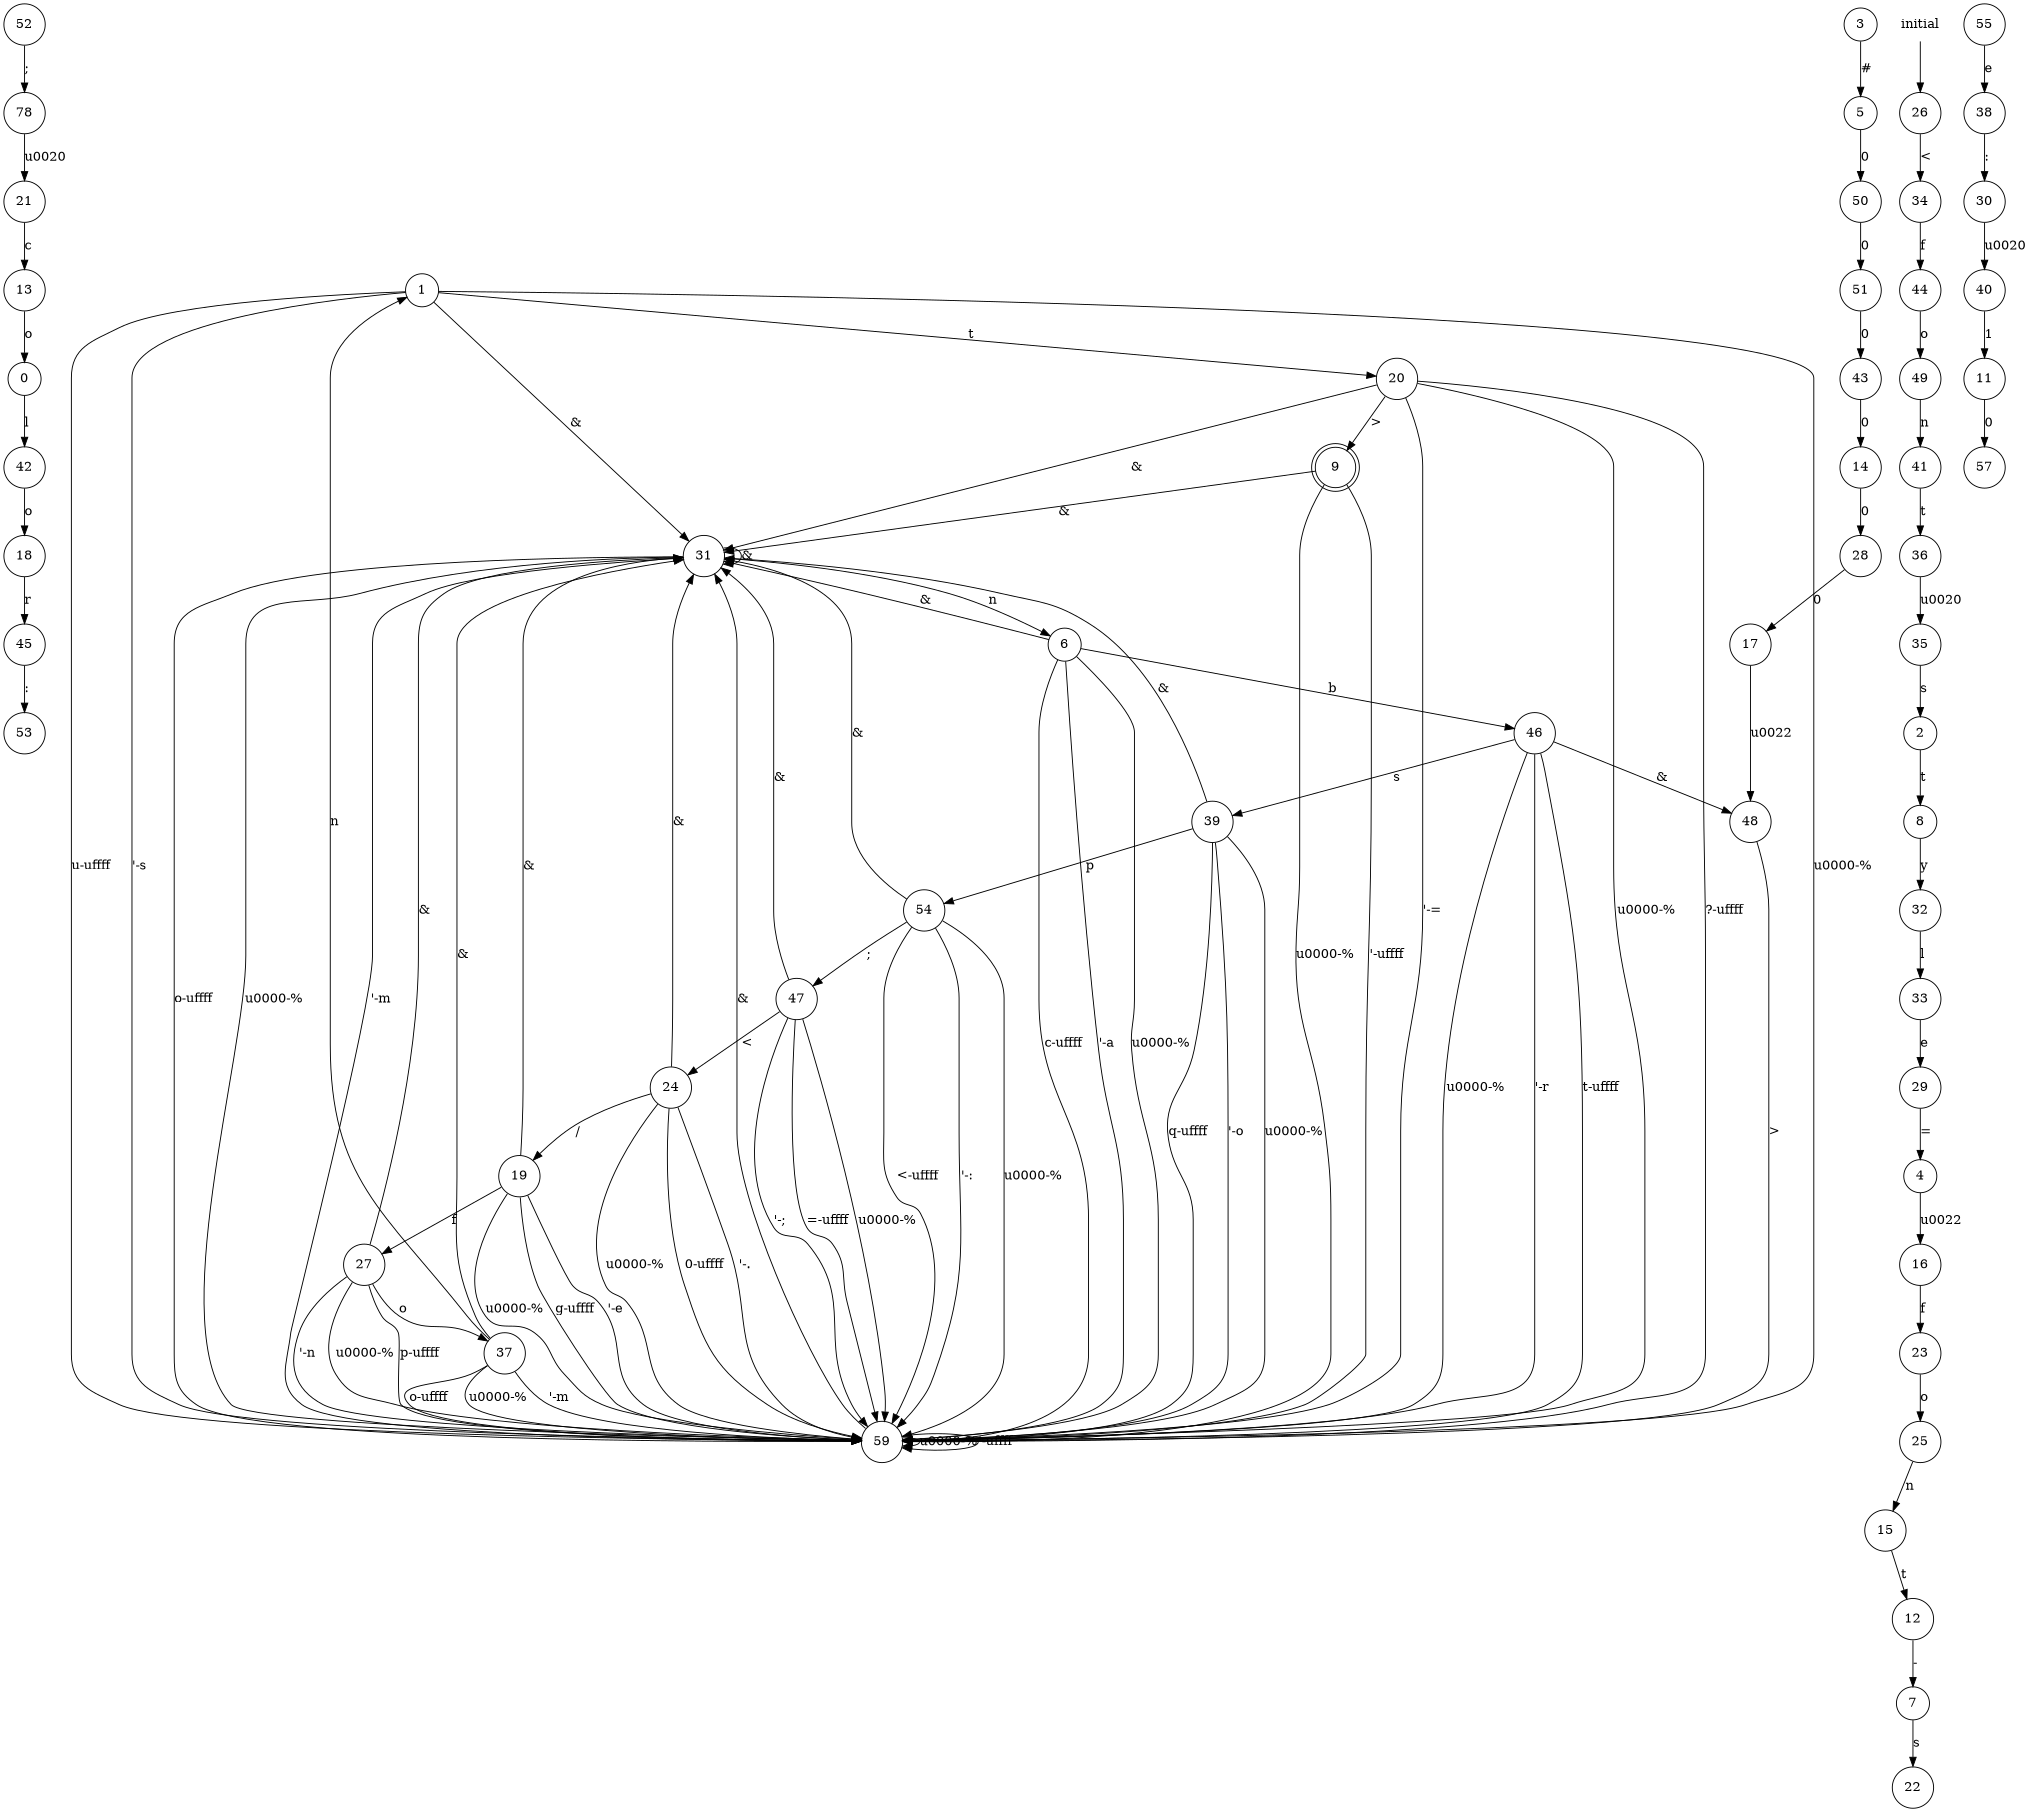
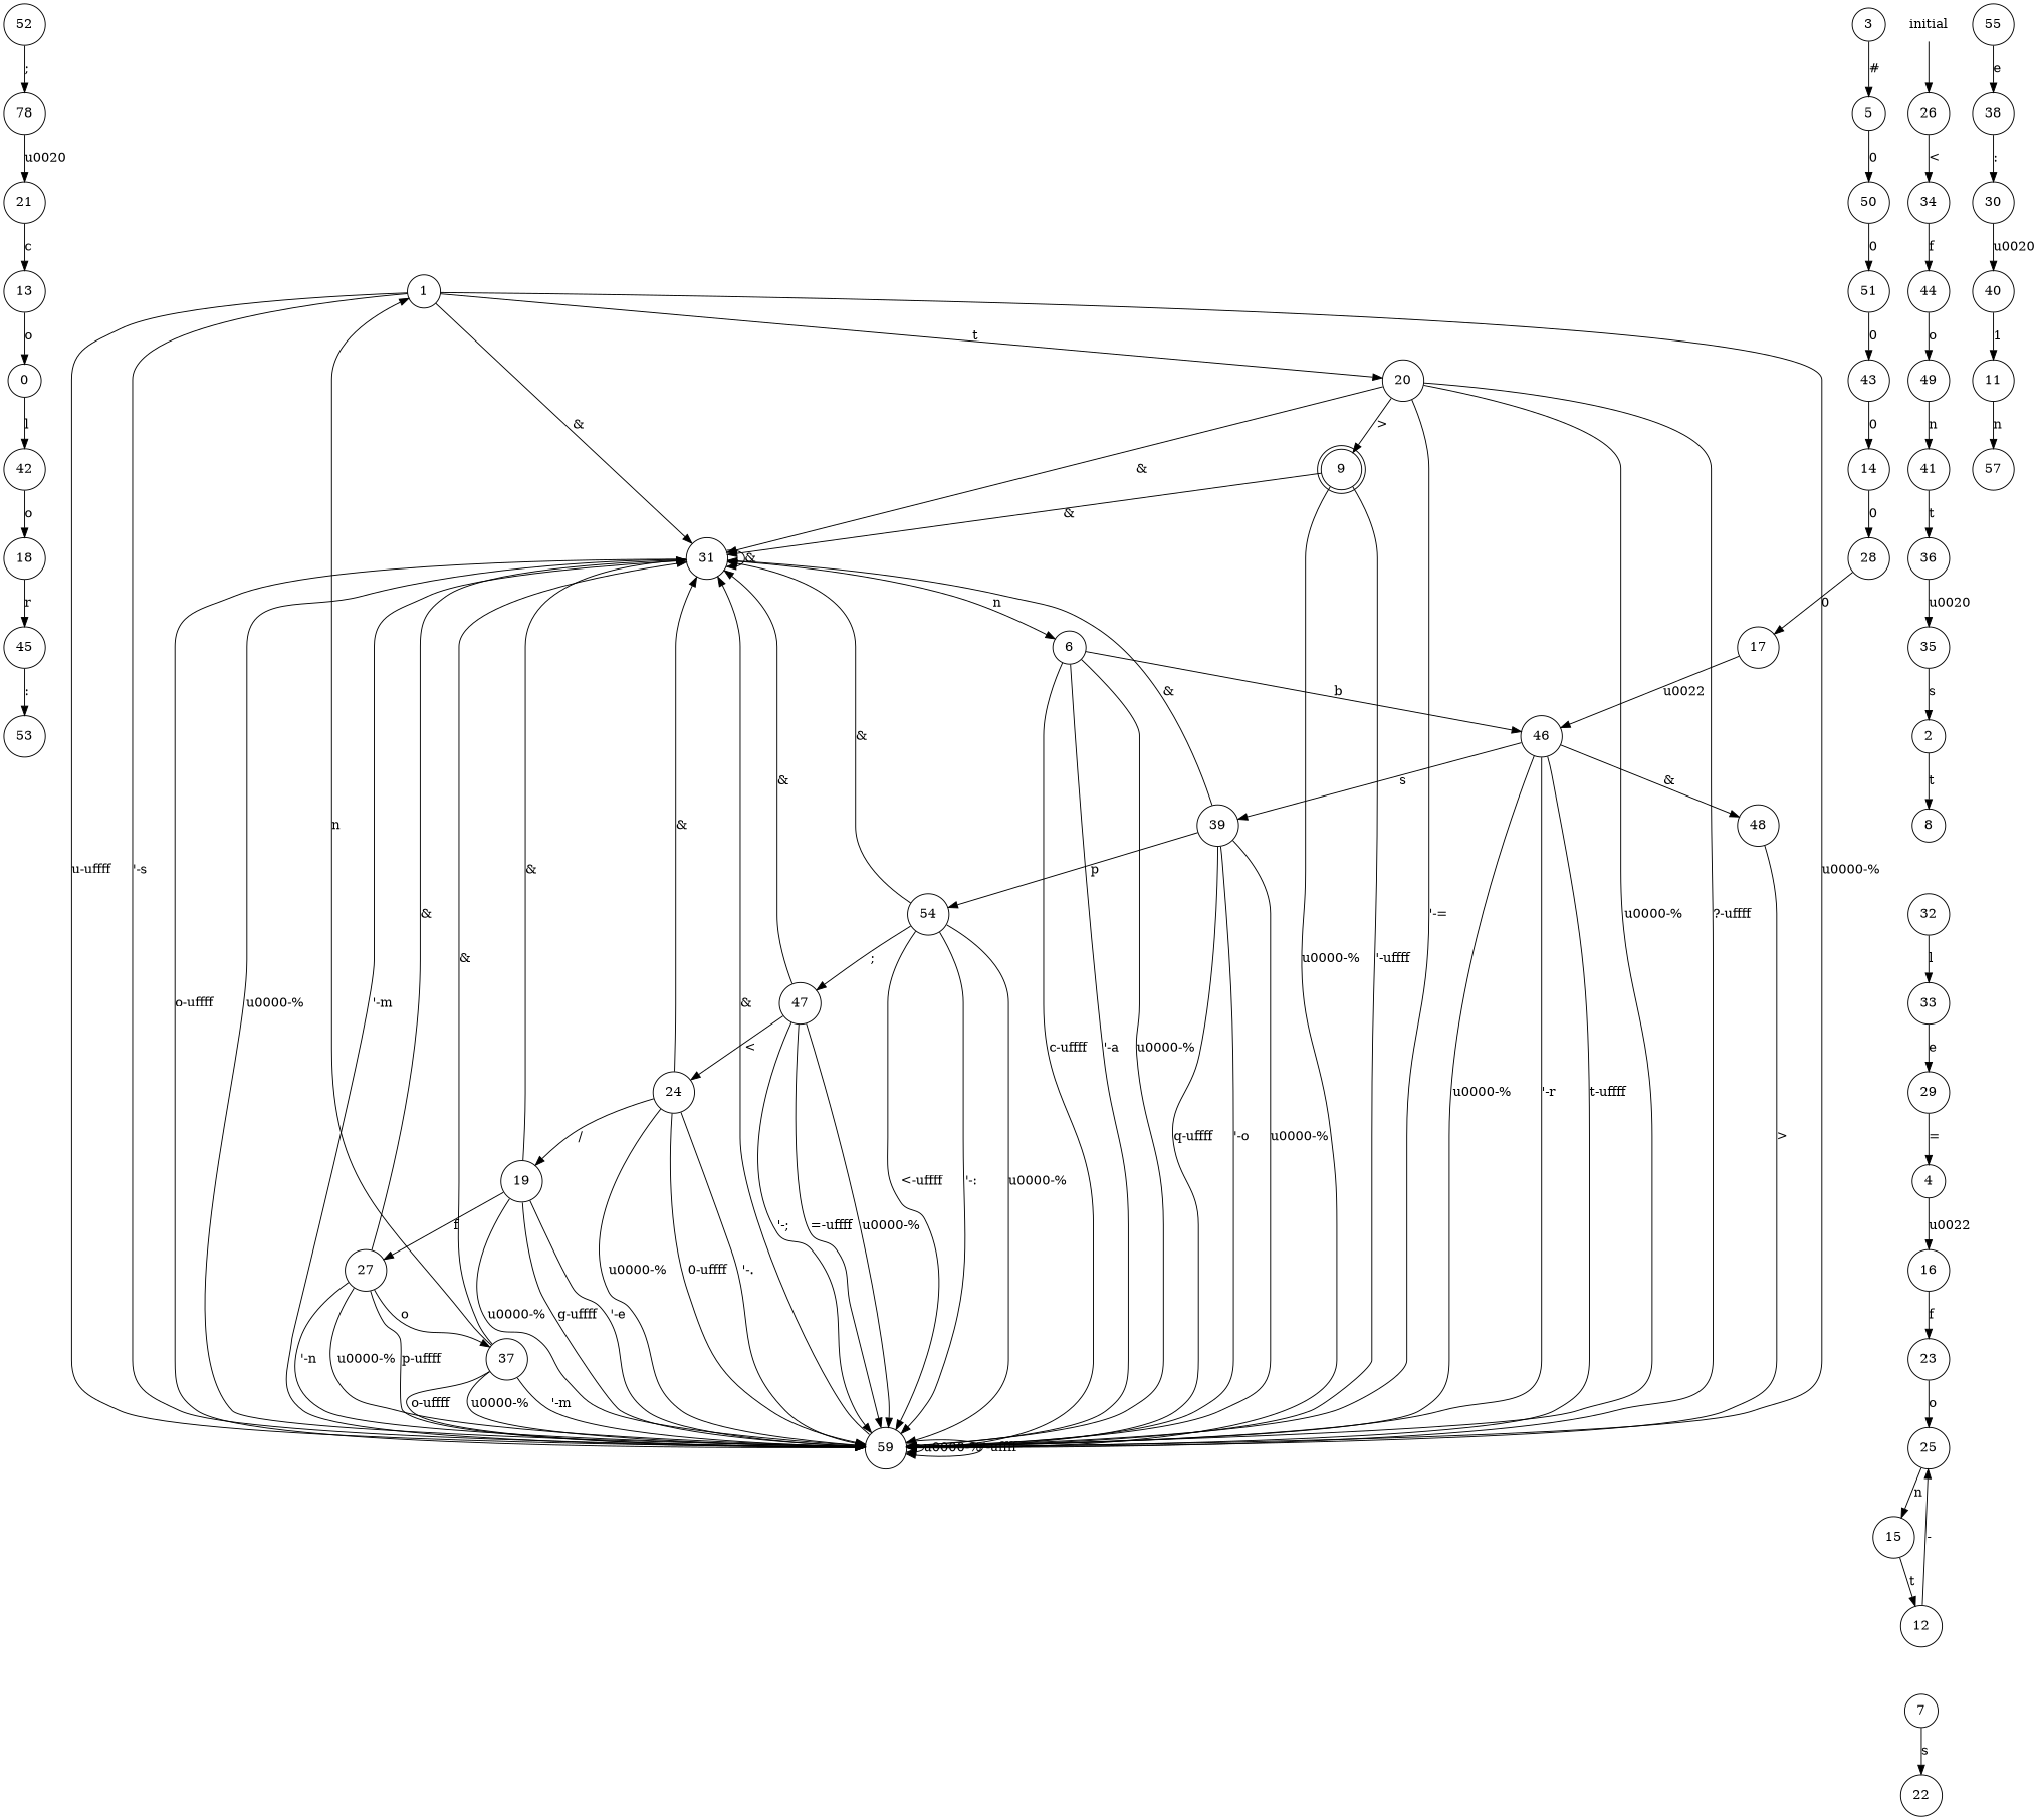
  digraph {
    fontname="DejaVu Serif"
    rankdir=TB
    node [fontname="DejaVu Serif" shape=circle]
    edge [fontname="DejaVu Serif"]
    0
    42
    18
    45
    1
    31
    20
    59
    6
    9 [shape=doublecircle]
    46
    2
    8
    32
    33
    3
    5
    50
    51
    4
    16
    23
    25
    43
    39
    48
    54
    7
    22
    29
    55
    38
    30
    11
    57
    12
    13
    14
    28
    17
    15
    53
    19
    27
    37
    21
    24
    26
    34
    44
    initial [shape=plaintext]
    49
    40
    41
    35
    36
    47
    n58 [label=78]
    52
    0 -> 42 [label=l]
    42 -> 18 [label=o]
    18 -> 45 [label=r]
    45 -> 53 [label=":"]
    1 -> 31 [label="&"]
    1 -> 20 [label=t]
    1 -> 59 [label="\u0000-%"]
    1 -> 59 [label="u-\uffff"]
    1 -> 59 [label="'-s"]
    31 -> 31 [label="&"]
    31 -> 59 [label="o-\uffff"]
    31 -> 59 [label="\u0000-%"]
    31 -> 59 [label="'-m"]
    31 -> 6 [label=n]
    20 -> 31 [label="&"]
    20 -> 59 [label="'-="]
    20 -> 59 [label="\u0000-%"]
    20 -> 59 [label="?-\uffff"]
    20 -> 9 [label=">"]
    59 -> 31 [label="&"]
    59 -> 59 [label="\u0000-%"]
    59 -> 59 [label="'-\uffff"]
-   6 -> 31 [label="&"]
    6 -> 59 [label="'-a"]
    6 -> 59 [label="\u0000-%"]
    6 -> 59 [label="c-\uffff"]
    6 -> 46 [label=b]
    9 -> 31 [label="&"]
    9 -> 59 [label="\u0000-%"]
    9 -> 59 [label="'-\uffff"]
    46 -> 59 [label="t-\uffff"]
    46 -> 59 [label="\u0000-%"]
    46 -> 59 [label="'-r"]
    46 -> 39 [label=s]
    46 -> 48 [label="&"]
    2 -> 8 [label=t]
-   8 -> 32 [label=y]
    32 -> 33 [label=l]
    33 -> 29 [label=e]
    3 -> 5 [label="#"]
    5 -> 50 [label=0]
    50 -> 51 [label=0]
    51 -> 43 [label=0]
    4 -> 16 [label="\u0022"]
    16 -> 23 [label=f]
    23 -> 25 [label=o]
    25 -> 15 [label=n]
    43 -> 14 [label=0]
    39 -> 31 [label="&"]
    39 -> 59 [label="q-\uffff"]
    39 -> 59 [label="'-o"]
    39 -> 59 [label="\u0000-%"]
    39 -> 54 [label=p]
    48 -> 59 [label=">"]
    54 -> 31 [label="&"]
    54 -> 59 [label="<-\uffff"]
    54 -> 59 [label="'-:"]
    54 -> 59 [label="\u0000-%"]
    54 -> 47 [label=";"]
    7 -> 22 [label=s]
    29 -> 4 [label="="]
    55 -> 38 [label=e]
    38 -> 30 [label=":"]
    30 -> 40 [label="\u0020"]
-   11 -> 57 [label=0]
-   12 -> 7 [label="-"]
+   11 -> 57 [label=n]
+   12 -> 25 [label="-"]
    13 -> 0 [label=o]
    14 -> 28 [label=0]
    28 -> 17 [label=0]
-   17 -> 48 [label="\u0022"]
+   17 -> 46 [label="\u0022"]
    15 -> 12 [label=t]
    19 -> 31 [label="&"]
    19 -> 59 [label="g-\uffff"]
    19 -> 59 [label="'-e"]
    19 -> 59 [label="\u0000-%"]
    19 -> 27 [label=f]
    27 -> 31 [label="&"]
    27 -> 59 [label="p-\uffff"]
    27 -> 59 [label="'-n"]
    27 -> 59 [label="\u0000-%"]
    27 -> 37 [label=o]
    37 -> 1 [label=n]
    37 -> 31 [label="&"]
    37 -> 59 [label="o-\uffff"]
    37 -> 59 [label="\u0000-%"]
    37 -> 59 [label="'-m"]
    21 -> 13 [label=c]
    24 -> 31 [label="&"]
    24 -> 59 [label="'-."]
    24 -> 59 [label="\u0000-%"]
    24 -> 59 [label="0-\uffff"]
    24 -> 19 [label="/"]
    26 -> 34 [label="<"]
    34 -> 44 [label=f]
    44 -> 49 [label=o]
    initial -> 26
    49 -> 41 [label=n]
    40 -> 11 [label=1]
    41 -> 36 [label=t]
    35 -> 2 [label=s]
    36 -> 35 [label="\u0020"]
    47 -> 31 [label="&"]
    47 -> 59 [label="'-;"]
    47 -> 59 [label="=-\uffff"]
    47 -> 59 [label="\u0000-%"]
    47 -> 24 [label="<"]
    n58 -> 21 [label="\u0020"]
    52 -> n58 [label=";"]
  }
